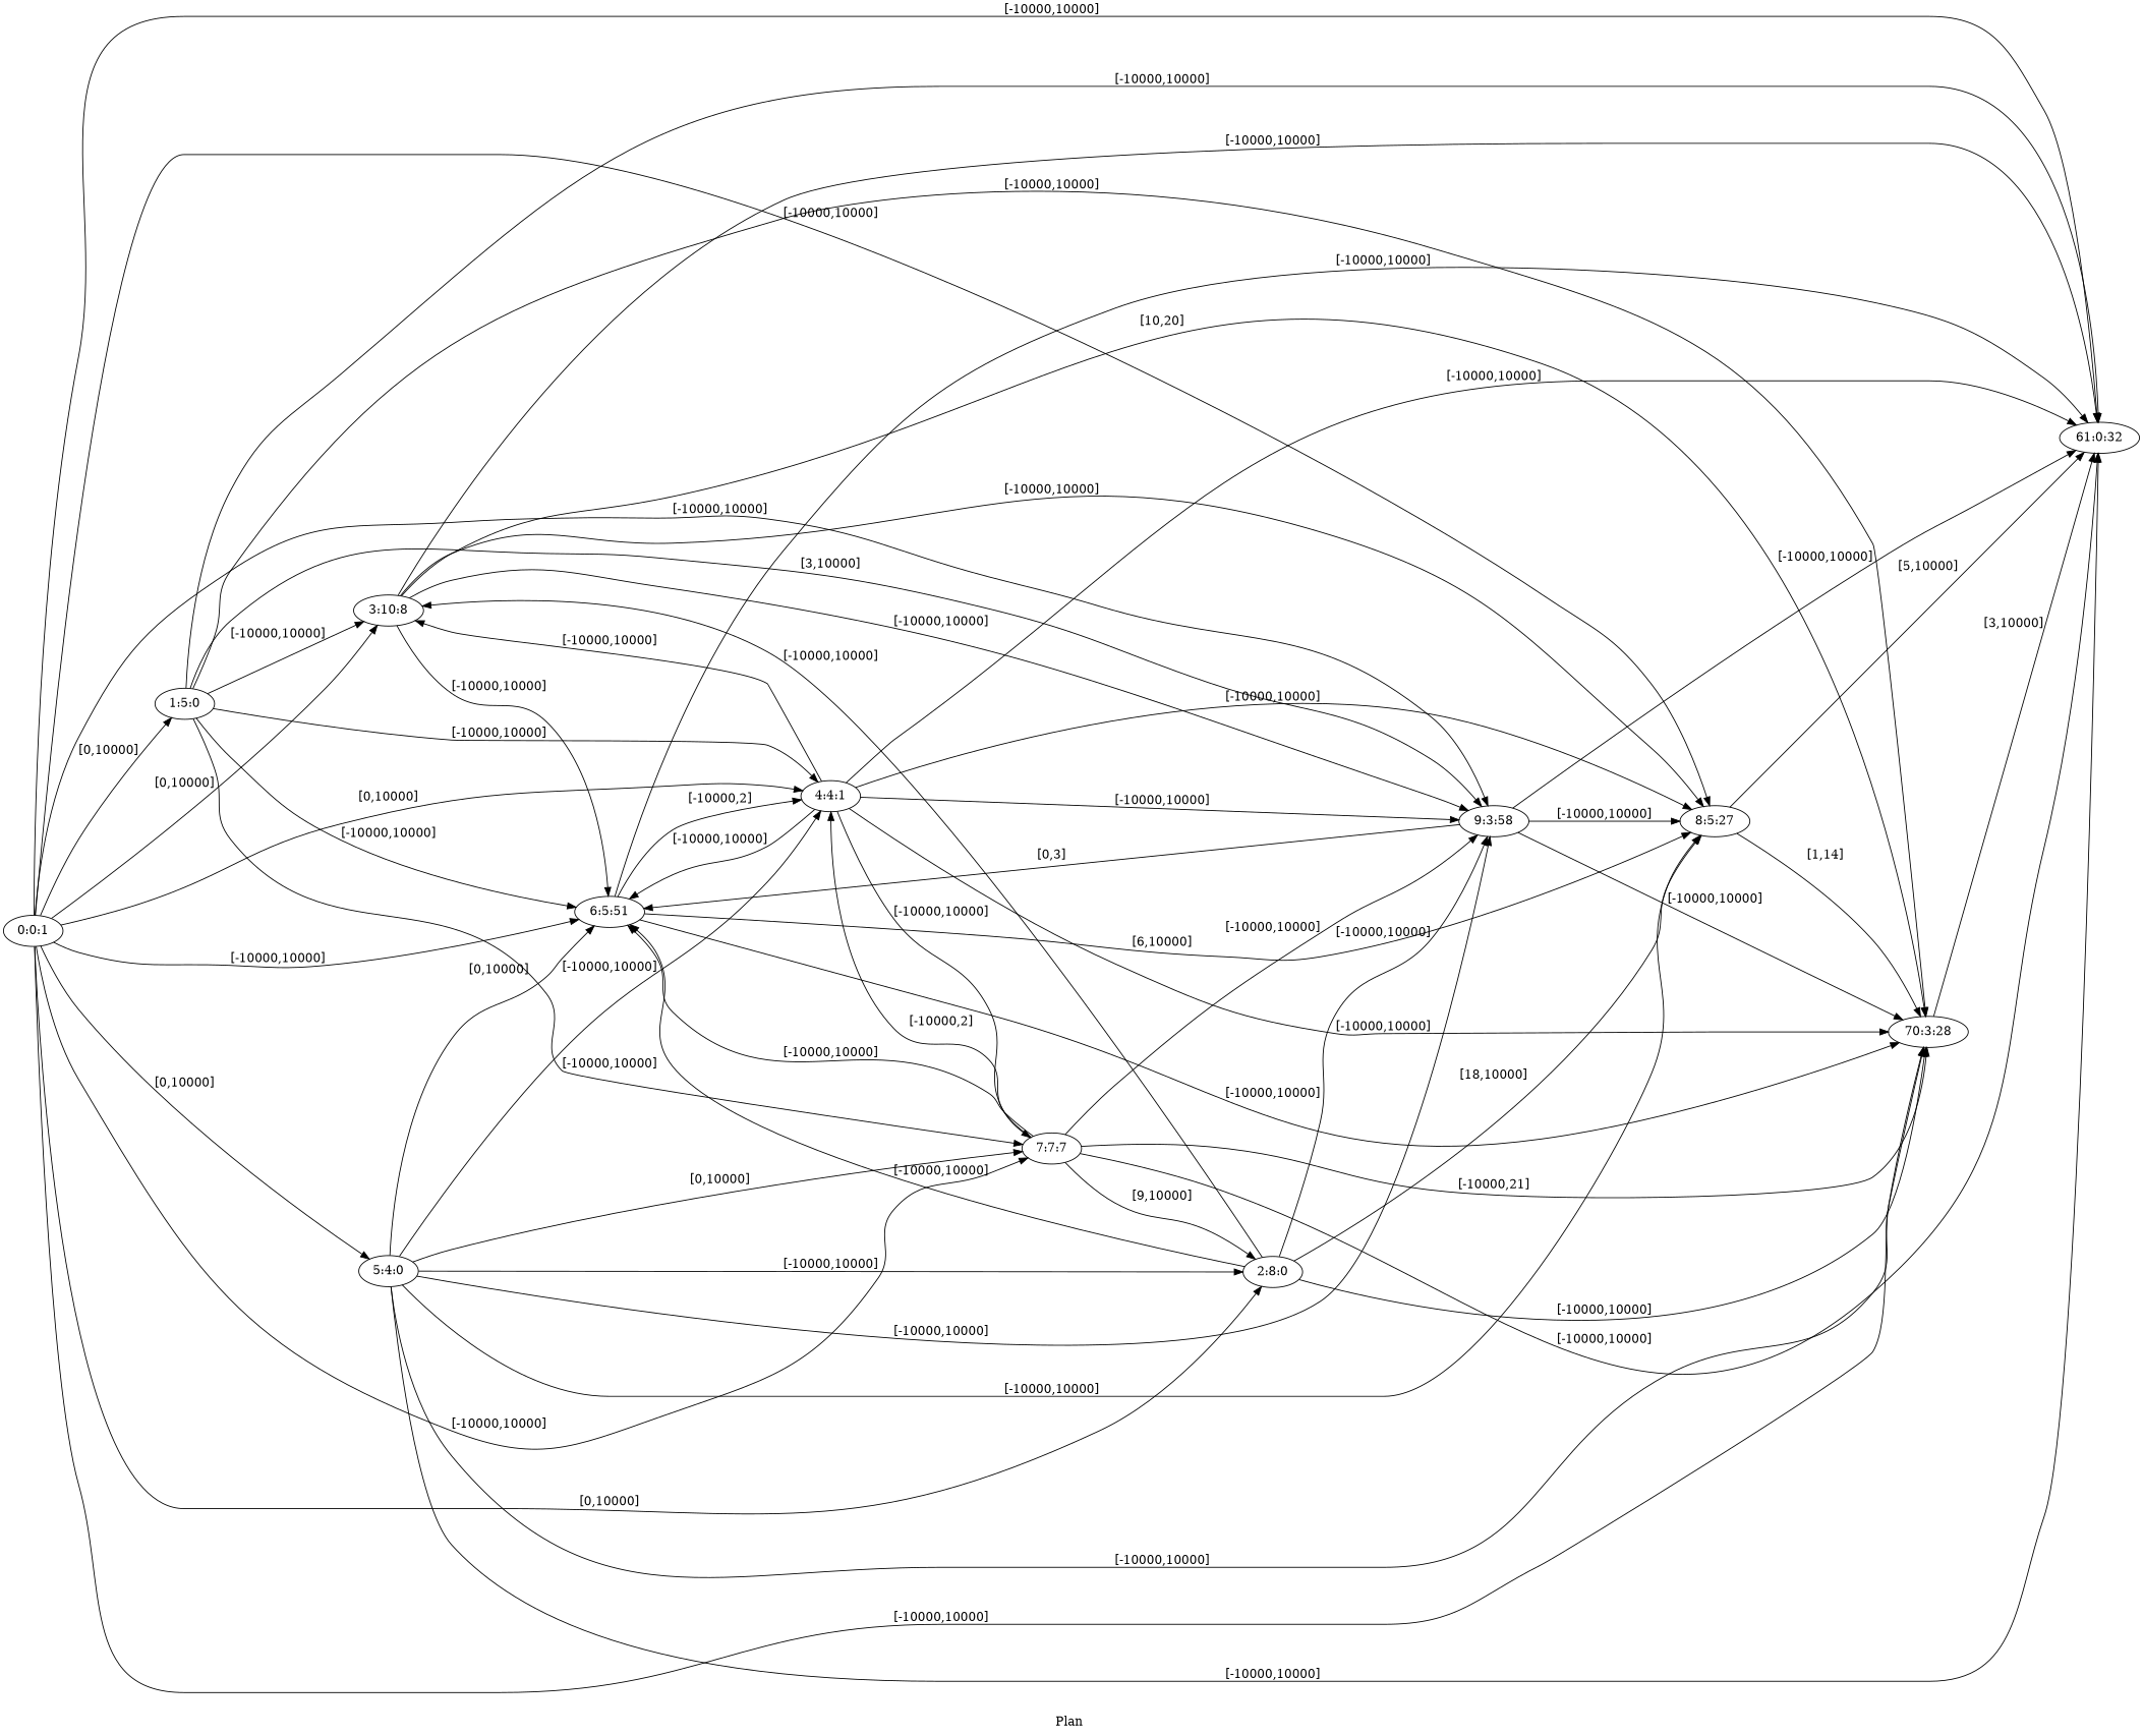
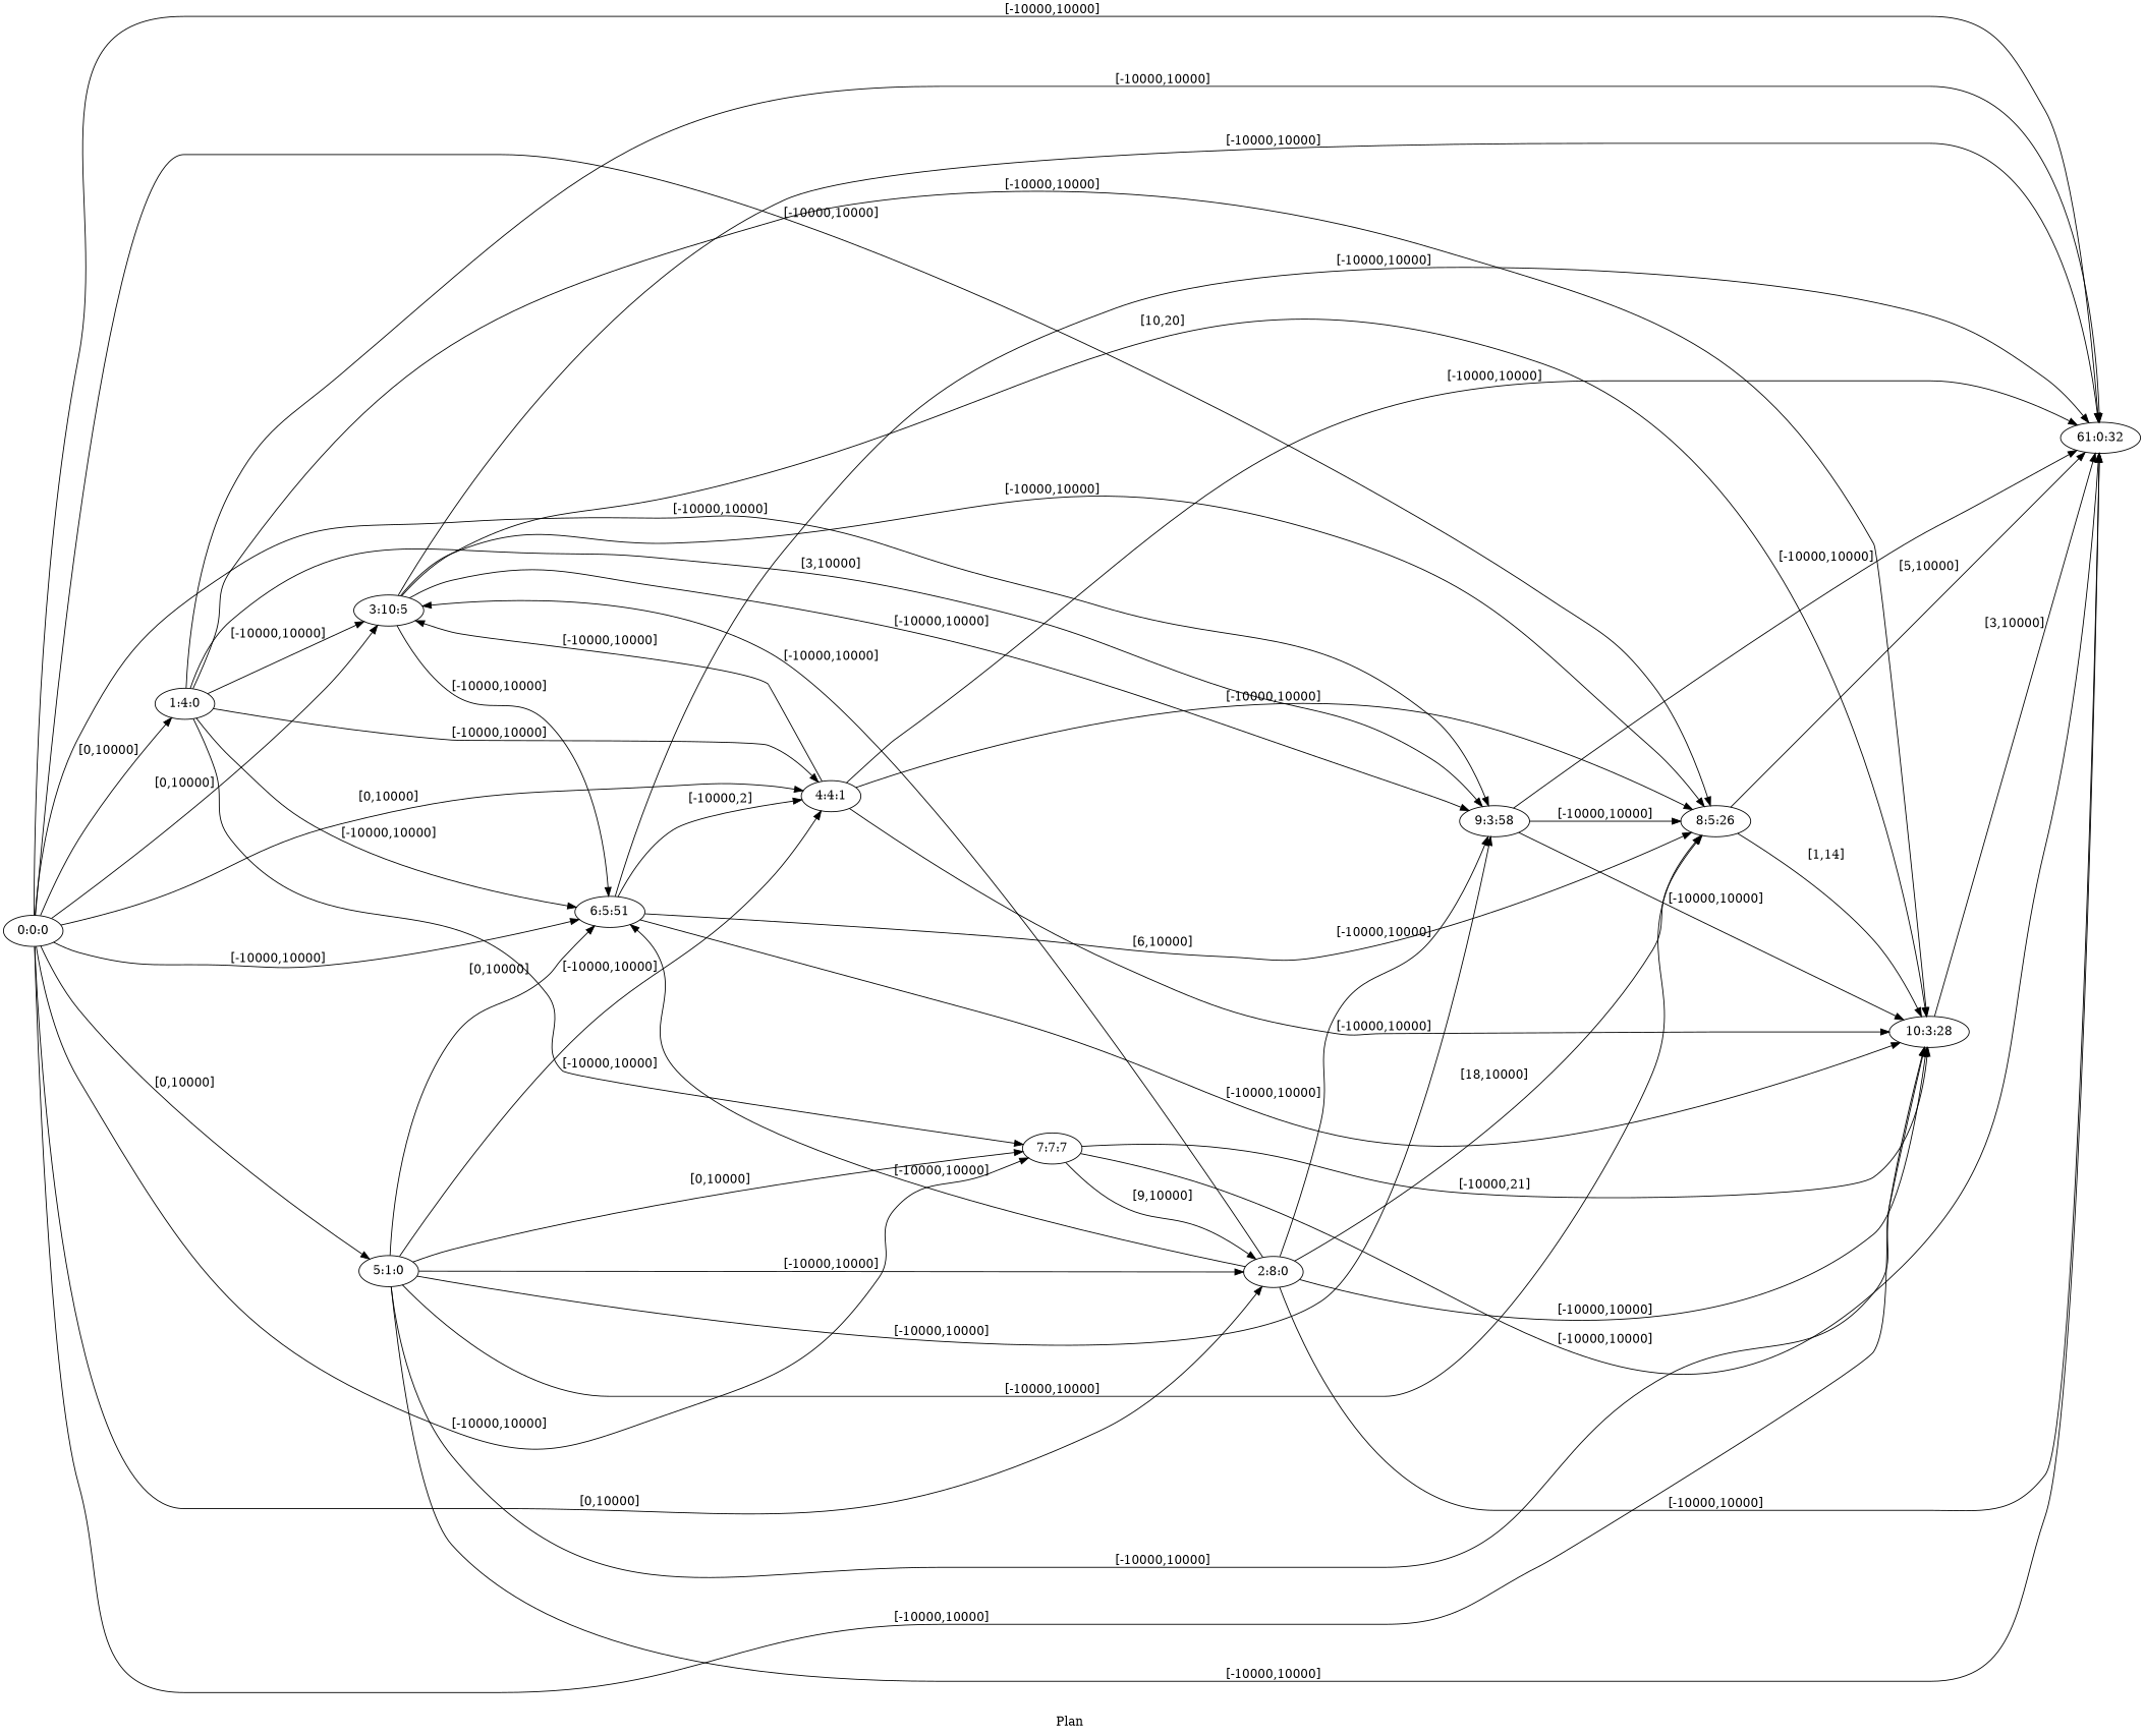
  digraph {
    fldt=0.611255
    label="Plan "
    nodesep=.45
    rankdir=LR
-   "0:0:0" [label="0:0:1"]
-   "1:4:0" [label="1:5:0"]
+   "0:0:0"
+   "1:4:0"
    "2:8:0"
-   "3:10:8"
+   "3:10:8" [label="3:10:5"]
    "4:4:1"
-   "5:1:0" [label="5:4:0"]
+   "5:1:0"
    n7 [label="6:5:51"]
    "7:7:7"
-   "8:5:27"
+   "8:5:27" [label="8:5:26"]
    n10 [label="9:3:58"]
-   "10:3:28" [label="70:3:28"]
+   "10:3:28"
    n12 [label="61:0:32"]
    "0:0:0" -> "1:4:0" [label="[0,10000]"]
    "0:0:0" -> "2:8:0" [label="[0,10000]"]
    "0:0:0" -> "3:10:8" [label="[0,10000]"]
    "0:0:0" -> "4:4:1" [label="[0,10000]"]
    "0:0:0" -> "5:1:0" [label="[0,10000]"]
    "0:0:0" -> n7 [label="[-10000,10000]"]
    "0:0:0" -> "7:7:7" [label="[-10000,10000]"]
    "0:0:0" -> "8:5:27" [label="[-10000,10000]"]
    "0:0:0" -> n10 [label="[-10000,10000]"]
    "0:0:0" -> "10:3:28" [label="[-10000,10000]"]
    "0:0:0" -> n12 [label="[-10000,10000]"]
    "1:4:0" -> "3:10:8" [label="[-10000,10000]"]
    "1:4:0" -> "4:4:1" [label="[-10000,10000]"]
    "1:4:0" -> n7 [label="[-10000,10000]"]
    "1:4:0" -> "7:7:7" [label="[-10000,10000]"]
    "1:4:0" -> n10 [label="[3,10000]"]
    "1:4:0" -> "10:3:28" [label="[-10000,10000]"]
    "1:4:0" -> n12 [label="[-10000,10000]"]
    "2:8:0" -> "3:10:8" [label="[-10000,10000]"]
    "2:8:0" -> n7 [label="[-10000,10000]"]
    "2:8:0" -> "8:5:27" [label="[18,10000]"]
    "2:8:0" -> n10 [label="[-10000,10000]"]
    "2:8:0" -> "10:3:28" [label="[-10000,10000]"]
+   "2:8:0" -> n12 [label="[-10000,10000]"]
    "3:10:8" -> n7 [label="[-10000,10000]"]
    "3:10:8" -> "8:5:27" [label="[-10000,10000]"]
    "3:10:8" -> n10 [label="[-10000,10000]"]
    "3:10:8" -> "10:3:28" [label="[10,20]"]
    "3:10:8" -> n12 [label="[-10000,10000]"]
    "4:4:1" -> "3:10:8" [label="[-10000,10000]"]
-   "4:4:1" -> n7 [label="[-10000,10000]"]
-   "4:4:1" -> "7:7:7" [label="[-10000,10000]"]
    "4:4:1" -> "8:5:27" [label="[-10000,10000]"]
-   "4:4:1" -> n10 [label="[-10000,10000]"]
    "4:4:1" -> "10:3:28" [label="[-10000,10000]"]
    "4:4:1" -> n12 [label="[-10000,10000]"]
    "5:1:0" -> "2:8:0" [label="[-10000,10000]"]
    "5:1:0" -> "4:4:1" [label="[-10000,10000]"]
    "5:1:0" -> n7 [label="[0,10000]"]
    "5:1:0" -> "7:7:7" [label="[0,10000]"]
    "5:1:0" -> "8:5:27" [label="[-10000,10000]"]
    "5:1:0" -> n10 [label="[-10000,10000]"]
    "5:1:0" -> "10:3:28" [label="[-10000,10000]"]
    "5:1:0" -> n12 [label="[-10000,10000]"]
    n7 -> "4:4:1" [label="[-10000,2]"]
    n7 -> "8:5:27" [label="[6,10000]"]
    n7 -> "10:3:28" [label="[-10000,10000]"]
    n7 -> n12 [label="[-10000,10000]"]
    "7:7:7" -> "2:8:0" [label="[9,10000]"]
-   "7:7:7" -> "4:4:1" [label="[-10000,2]"]
-   "7:7:7" -> n7 [label="[-10000,10000]"]
-   "7:7:7" -> n10 [label="[-10000,10000]"]
    "7:7:7" -> "10:3:28" [label="[-10000,21]"]
    "7:7:7" -> n12 [label="[-10000,10000]"]
    "8:5:27" -> "10:3:28" [label="[1,14]"]
    "8:5:27" -> n12 [label="[5,10000]"]
-   n10 -> n7 [label="[0,3]"]
    n10 -> "8:5:27" [label="[-10000,10000]"]
    n10 -> "10:3:28" [label="[-10000,10000]"]
    n10 -> n12 [label="[-10000,10000]"]
    "10:3:28" -> n12 [label="[3,10000]"]
  }
